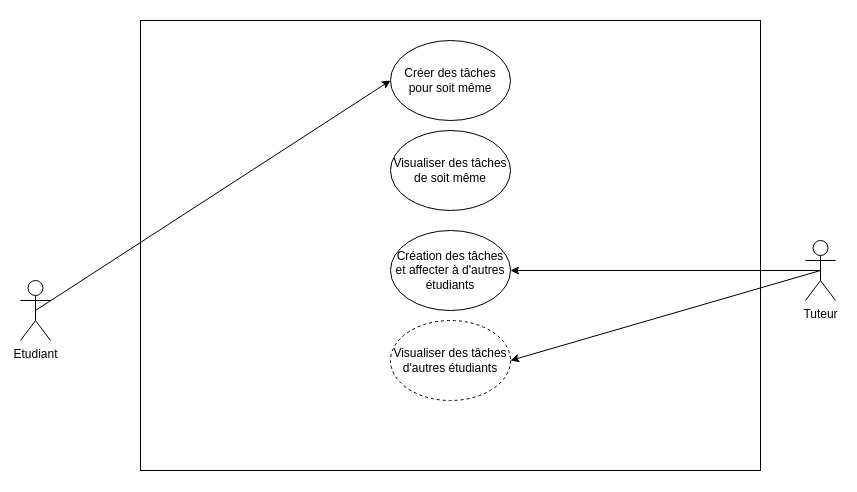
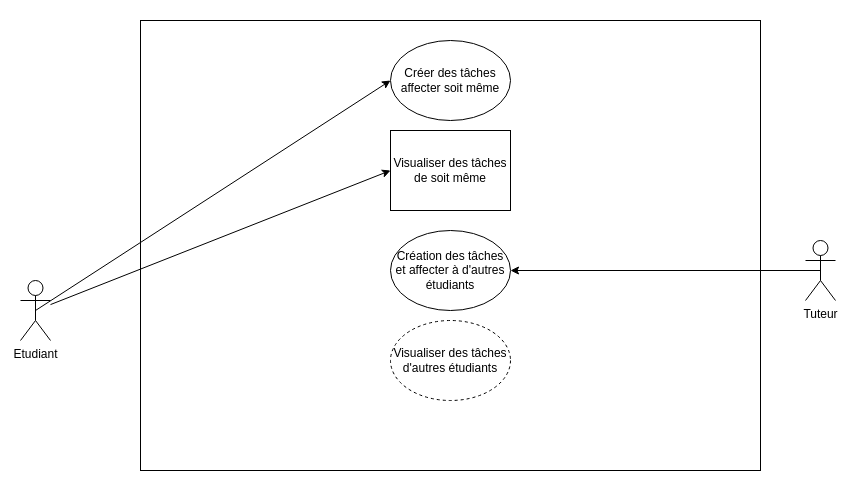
  <mxCell id="0" />
  <mxCell id="1" parent="0" />
  <mxCell id="2" value="Etudiant" style="shape=umlActor;verticalLabelPosition=bottom;verticalAlign=top;html=1;outlineConnect=0;" parent="1" vertex="1"><mxGeometry x="20" y="280" width="30" height="60" as="geometry" /></mxCell>
  <mxCell id="3" value="" style="rounded=0;whiteSpace=wrap;html=1;" parent="1" vertex="1"><mxGeometry x="140" y="20" width="620" height="450" as="geometry" /></mxCell>
  <mxCell id="4" value="Tuteur" style="shape=umlActor;verticalLabelPosition=bottom;verticalAlign=top;html=1;outlineConnect=0;" parent="1" vertex="1"><mxGeometry x="805" y="240" width="30" height="60" as="geometry" /></mxCell>
- <mxCell id="5" value="Visualiser des tâches de soit même" style="ellipse;whiteSpace=wrap;html=1;" parent="1" vertex="1"><mxGeometry x="390" y="130" width="120" height="80" as="geometry" /></mxCell>
+ <mxCell id="5" value="Visualiser des tâches de soit même" style="whiteSpace=wrap;html=1;rounded=0;" parent="1" vertex="1"><mxGeometry x="390" y="130" width="120" height="80" as="geometry" /></mxCell>
  <mxCell id="6" value="Création des tâches et affecter à d'autres étudiants" style="ellipse;whiteSpace=wrap;html=1;" parent="1" vertex="1"><mxGeometry x="390" y="230" width="120" height="80" as="geometry" /></mxCell>
  <mxCell id="7" value="Visualiser des tâches d'autres étudiants" style="ellipse;whiteSpace=wrap;html=1;dashed=1;" parent="1" vertex="1"><mxGeometry x="390" y="320" width="120" height="80" as="geometry" /></mxCell>
- <mxCell id="8" value="Créer des tâches pour soit même" style="ellipse;whiteSpace=wrap;html=1;" parent="1" vertex="1"><mxGeometry x="390" y="40" width="120" height="80" as="geometry" /></mxCell>
+ <mxCell id="8" value="Créer des tâches affecter soit même" style="ellipse;whiteSpace=wrap;html=1;" parent="1" vertex="1"><mxGeometry x="390" y="40" width="120" height="80" as="geometry" /></mxCell>
  <mxCell id="9" value="" style="endArrow=classic;html=1;exitX=0.5;exitY=0.5;exitDx=0;exitDy=0;exitPerimeter=0;entryX=0;entryY=0.5;entryDx=0;entryDy=0;" parent="1" source="2" target="8" edge="1"><mxGeometry width="50" height="50" relative="1" as="geometry"><mxPoint x="370" y="230" as="sourcePoint" /><mxPoint x="420" y="180" as="targetPoint" /></mxGeometry></mxCell>
+ <mxCell id="10" value="" style="endArrow=classic;html=1;entryX=0;entryY=0.5;entryDx=0;entryDy=0;" parent="1" source="2" target="5" edge="1"><mxGeometry width="50" height="50" relative="1" as="geometry"><mxPoint x="370" y="230" as="sourcePoint" /><mxPoint x="420" y="180" as="targetPoint" /></mxGeometry></mxCell>
  <mxCell id="11" value="" style="endArrow=classic;html=1;exitX=0.5;exitY=0.5;exitDx=0;exitDy=0;exitPerimeter=0;entryX=1;entryY=0.5;entryDx=0;entryDy=0;" parent="1" source="4" target="6" edge="1"><mxGeometry width="50" height="50" relative="1" as="geometry"><mxPoint x="370" y="230" as="sourcePoint" /><mxPoint x="420" y="180" as="targetPoint" /></mxGeometry></mxCell>
- <mxCell id="12" value="" style="endArrow=classic;html=1;exitX=0.5;exitY=0.5;exitDx=0;exitDy=0;exitPerimeter=0;entryX=1;entryY=0.5;entryDx=0;entryDy=0;" parent="1" source="4" target="7" edge="1"><mxGeometry width="50" height="50" relative="1" as="geometry"><mxPoint x="370" y="230" as="sourcePoint" /><mxPoint x="420" y="180" as="targetPoint" /></mxGeometry></mxCell>
